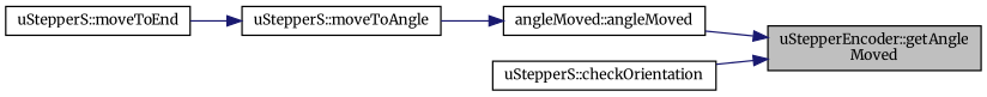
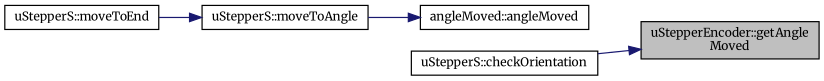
  digraph {
    fontname=Merriweather
    rankdir=RL
    node [color=black fillcolor=white fontname=Merriweather fontsize=10 shape=record style=filled]
    edge [color=midnightblue dir=back fontname=Merriweather fontsize=10 labelfontname=Helvetica labelfontsize=10 style=solid]
    n1 [fillcolor=grey75 fontcolor=black height=0.2 label="uStepperEncoder::getAngle\lMoved" width=0.4]
    n2 [height=0.2 label="angleMoved::angleMoved" width=0.4]
    n3 [height=0.2 label="uStepperS::checkOrientation" width=0.4]
    n4 [height=0.2 label="uStepperS::moveToAngle" width=0.4]
    n5 [height=0.2 label="uStepperS::moveToEnd" width=0.4]
-   n1 -> n2
    n1 -> n3
    n2 -> n4
    n4 -> n5
  }
